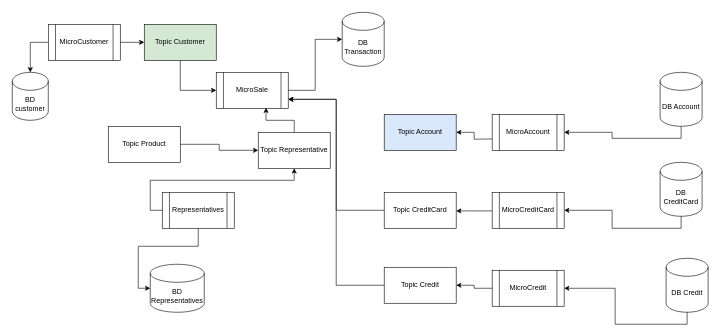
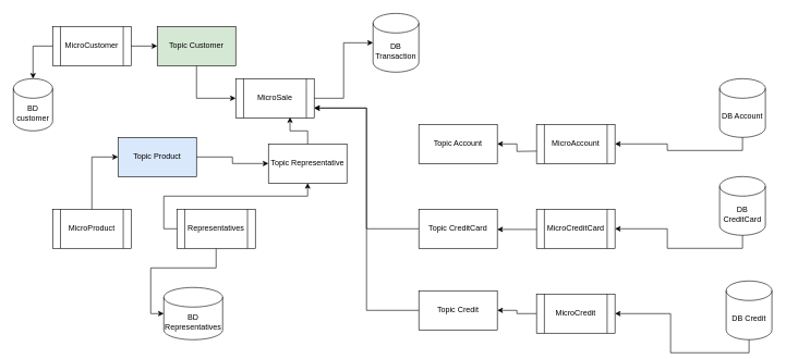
  <mxCell id="0" />
  <mxCell id="1" parent="0" />
  <mxCell id="2" value="MicroCustomer" style="shape=process;whiteSpace=wrap;html=1;backgroundOutline=1;" parent="1" vertex="1"><mxGeometry x="80" y="40" width="120" height="60" as="geometry" /></mxCell>
  <mxCell id="3" value="BD&lt;br&gt;customer" style="shape=cylinder3;whiteSpace=wrap;html=1;boundedLbl=1;backgroundOutline=1;size=15;" parent="1" vertex="1"><mxGeometry x="20" y="120" width="60" height="80" as="geometry" /></mxCell>
+ <mxCell id="4" value="MicroProduct" style="shape=process;whiteSpace=wrap;html=1;backgroundOutline=1;" parent="1" vertex="1"><mxGeometry x="80" y="320" width="120" height="60" as="geometry" /></mxCell>
  <mxCell id="5" style="edgeStyle=orthogonalEdgeStyle;rounded=0;orthogonalLoop=1;jettySize=auto;html=1;entryX=0;entryY=0.5;entryDx=0;entryDy=0;entryPerimeter=0;" parent="1" source="6" target="7" edge="1"><mxGeometry relative="1" as="geometry" /></mxCell>
  <mxCell id="6" value="MicroSale" style="shape=process;whiteSpace=wrap;html=1;backgroundOutline=1;" parent="1" vertex="1"><mxGeometry x="360" y="120" width="120" height="60" as="geometry" /></mxCell>
  <mxCell id="7" value="DB Transaction" style="shape=cylinder3;whiteSpace=wrap;html=1;boundedLbl=1;backgroundOutline=1;size=15;" parent="1" vertex="1"><mxGeometry x="570" y="20" width="70" height="90" as="geometry" /></mxCell>
  <mxCell id="8" value="BD&lt;br&gt;Representatives" style="shape=cylinder3;whiteSpace=wrap;html=1;boundedLbl=1;backgroundOutline=1;size=15;" parent="1" vertex="1"><mxGeometry x="250" y="440" width="90" height="80" as="geometry" /></mxCell>
  <mxCell id="9" style="edgeStyle=orthogonalEdgeStyle;rounded=0;orthogonalLoop=1;jettySize=auto;html=1;entryX=0;entryY=0.5;entryDx=0;entryDy=0;exitX=0.5;exitY=1;exitDx=0;exitDy=0;" parent="1" source="10" target="6" edge="1"><mxGeometry relative="1" as="geometry"><mxPoint x="340" y="130" as="sourcePoint" /><mxPoint x="340" y="35" as="targetPoint" /></mxGeometry></mxCell>
  <mxCell id="10" value="&lt;span&gt;Topic Customer&lt;/span&gt;" style="rounded=0;whiteSpace=wrap;html=1;fillColor=#d5e8d4;" parent="1" vertex="1"><mxGeometry x="240" y="40" width="120" height="60" as="geometry" /></mxCell>
  <mxCell id="11" style="edgeStyle=orthogonalEdgeStyle;rounded=0;orthogonalLoop=1;jettySize=auto;html=1;entryX=0;entryY=0.5;entryDx=0;entryDy=0;" parent="1" source="2" target="10" edge="1"><mxGeometry relative="1" as="geometry"><mxPoint x="295" y="90" as="sourcePoint" /><mxPoint x="245" y="0" as="targetPoint" /></mxGeometry></mxCell>
- <mxCell id="12" value="&lt;span&gt;Topic Product&lt;/span&gt;" style="rounded=0;whiteSpace=wrap;html=1;" parent="1" vertex="1"><mxGeometry x="180" y="210" width="120" height="60" as="geometry" /></mxCell>
+ <mxCell id="12" value="&lt;span&gt;Topic Product&lt;/span&gt;" style="rounded=0;whiteSpace=wrap;html=1;fillColor=#dae8fc;" parent="1" vertex="1"><mxGeometry x="180" y="210" width="120" height="60" as="geometry" /></mxCell>
+ <mxCell id="13" style="edgeStyle=orthogonalEdgeStyle;rounded=0;orthogonalLoop=1;jettySize=auto;html=1;entryX=0;entryY=0.5;entryDx=0;entryDy=0;exitX=0.5;exitY=0;exitDx=0;exitDy=0;" parent="1" source="4" target="12" edge="1"><mxGeometry relative="1" as="geometry"><mxPoint x="180" y="240" as="sourcePoint" /><mxPoint x="290" y="240" as="targetPoint" /></mxGeometry></mxCell>
  <mxCell id="14" style="edgeStyle=orthogonalEdgeStyle;rounded=0;orthogonalLoop=1;jettySize=auto;html=1;exitX=1;exitY=0.5;exitDx=0;exitDy=0;" parent="1" source="12" target="17" edge="1"><mxGeometry relative="1" as="geometry"><mxPoint x="420" y="240" as="sourcePoint" /><mxPoint x="490" y="190" as="targetPoint" /></mxGeometry></mxCell>
  <mxCell id="15" style="edgeStyle=orthogonalEdgeStyle;rounded=0;orthogonalLoop=1;jettySize=auto;html=1;entryX=0;entryY=0.5;entryDx=0;entryDy=0;entryPerimeter=0;" parent="1" source="16" target="8" edge="1"><mxGeometry relative="1" as="geometry" /></mxCell>
  <mxCell id="16" value="Representatives" style="shape=process;whiteSpace=wrap;html=1;backgroundOutline=1;" parent="1" vertex="1"><mxGeometry x="270" y="320" width="120" height="60" as="geometry" /></mxCell>
- <mxCell id="17" value="&lt;span&gt;Topic Representative&lt;/span&gt;" style="rounded=0;whiteSpace=wrap;html=1;" parent="1" vertex="1"><mxGeometry x="430" y="220" width="120" height="60" as="geometry" /></mxCell>
+ <mxCell id="17" value="&lt;span&gt;Topic Representative&lt;/span&gt;" style="rounded=0;whiteSpace=wrap;html=1;" parent="1" vertex="1"><mxGeometry x="410" y="220" width="120" height="60" as="geometry" /></mxCell>
  <mxCell id="18" style="edgeStyle=orthogonalEdgeStyle;rounded=0;orthogonalLoop=1;jettySize=auto;html=1;exitX=0;exitY=0.5;exitDx=0;exitDy=0;entryX=0.5;entryY=1;entryDx=0;entryDy=0;" parent="1" source="16" target="17" edge="1"><mxGeometry relative="1" as="geometry"><mxPoint x="760" y="340" as="sourcePoint" /><mxPoint x="680" y="300" as="targetPoint" /></mxGeometry></mxCell>
  <mxCell id="19" style="edgeStyle=orthogonalEdgeStyle;rounded=0;orthogonalLoop=1;jettySize=auto;html=1;exitX=0.5;exitY=0;exitDx=0;exitDy=0;entryX=0.692;entryY=0.983;entryDx=0;entryDy=0;entryPerimeter=0;" parent="1" source="17" target="6" edge="1"><mxGeometry relative="1" as="geometry"><mxPoint x="810" y="230" as="sourcePoint" /><mxPoint x="490" y="240" as="targetPoint" /></mxGeometry></mxCell>
  <mxCell id="20" style="edgeStyle=orthogonalEdgeStyle;rounded=0;orthogonalLoop=1;jettySize=auto;html=1;entryX=0.5;entryY=0;entryDx=0;entryDy=0;entryPerimeter=0;exitX=0;exitY=0.5;exitDx=0;exitDy=0;" parent="1" source="2" target="3" edge="1"><mxGeometry relative="1" as="geometry"><mxPoint x="140" y="30" as="sourcePoint" /><mxPoint x="230" y="-62.5" as="targetPoint" /><Array as="points"><mxPoint x="50" y="70" /></Array></mxGeometry></mxCell>
  <mxCell id="21" value="MicroAccount" style="shape=process;whiteSpace=wrap;html=1;backgroundOutline=1;" vertex="1" parent="1"><mxGeometry x="820" y="190" width="120" height="60" as="geometry" /></mxCell>
  <mxCell id="22" value="DB Account" style="shape=cylinder3;whiteSpace=wrap;html=1;boundedLbl=1;backgroundOutline=1;size=15;" vertex="1" parent="1"><mxGeometry x="1100" y="120" width="70" height="90" as="geometry" /></mxCell>
  <mxCell id="23" style="edgeStyle=orthogonalEdgeStyle;rounded=0;orthogonalLoop=1;jettySize=auto;html=1;exitX=0.5;exitY=1;exitDx=0;exitDy=0;entryX=1;entryY=0.5;entryDx=0;entryDy=0;exitPerimeter=0;" edge="1" parent="1" source="22" target="21"><mxGeometry relative="1" as="geometry"><mxPoint x="1028.5" y="240.51" as="sourcePoint" /><mxPoint x="1001.54" y="199.49" as="targetPoint" /></mxGeometry></mxCell>
  <mxCell id="24" value="MicroCreditCard" style="shape=process;whiteSpace=wrap;html=1;backgroundOutline=1;" vertex="1" parent="1"><mxGeometry x="820" y="320" width="120" height="60" as="geometry" /></mxCell>
  <mxCell id="25" value="DB CreditCard" style="shape=cylinder3;whiteSpace=wrap;html=1;boundedLbl=1;backgroundOutline=1;size=15;" vertex="1" parent="1"><mxGeometry x="1100" y="270" width="70" height="90" as="geometry" /></mxCell>
  <mxCell id="26" style="edgeStyle=orthogonalEdgeStyle;rounded=0;orthogonalLoop=1;jettySize=auto;html=1;exitX=0.5;exitY=1;exitDx=0;exitDy=0;entryX=1;entryY=0.5;entryDx=0;entryDy=0;exitPerimeter=0;" edge="1" parent="1" source="25" target="24"><mxGeometry relative="1" as="geometry"><mxPoint x="1028.5" y="370.51" as="sourcePoint" /><mxPoint x="1001.54" y="329.49" as="targetPoint" /></mxGeometry></mxCell>
  <mxCell id="27" style="edgeStyle=orthogonalEdgeStyle;rounded=0;orthogonalLoop=1;jettySize=auto;html=1;" edge="1" parent="1" source="28" target="35"><mxGeometry relative="1" as="geometry" /></mxCell>
  <mxCell id="28" value="MicroCredit" style="shape=process;whiteSpace=wrap;html=1;backgroundOutline=1;" vertex="1" parent="1"><mxGeometry x="820" y="450" width="120" height="60" as="geometry" /></mxCell>
  <mxCell id="29" value="DB Credit" style="shape=cylinder3;whiteSpace=wrap;html=1;boundedLbl=1;backgroundOutline=1;size=15;" vertex="1" parent="1"><mxGeometry x="1110" y="430" width="70" height="90" as="geometry" /></mxCell>
  <mxCell id="30" style="edgeStyle=orthogonalEdgeStyle;rounded=0;orthogonalLoop=1;jettySize=auto;html=1;exitX=0.5;exitY=1;exitDx=0;exitDy=0;entryX=1;entryY=0.5;entryDx=0;entryDy=0;exitPerimeter=0;" edge="1" parent="1" source="29" target="28"><mxGeometry relative="1" as="geometry"><mxPoint x="1048.5" y="490.51" as="sourcePoint" /><mxPoint x="1021.54" y="449.49" as="targetPoint" /></mxGeometry></mxCell>
- <mxCell id="31" value="&lt;span&gt;Topic Account&lt;/span&gt;" style="rounded=0;whiteSpace=wrap;html=1;fillColor=#dae8fc;" vertex="1" parent="1"><mxGeometry x="640" y="190" width="120" height="60" as="geometry" /></mxCell>
+ <mxCell id="31" value="&lt;span&gt;Topic Account&lt;/span&gt;" style="rounded=0;whiteSpace=wrap;html=1;" vertex="1" parent="1"><mxGeometry x="640" y="190" width="120" height="60" as="geometry" /></mxCell>
  <mxCell id="32" style="edgeStyle=orthogonalEdgeStyle;rounded=0;orthogonalLoop=1;jettySize=auto;html=1;entryX=1;entryY=0.75;entryDx=0;entryDy=0;" edge="1" parent="1" source="33" target="6"><mxGeometry relative="1" as="geometry" /></mxCell>
  <mxCell id="33" value="&lt;span&gt;Topic CreditCard&lt;/span&gt;" style="rounded=0;whiteSpace=wrap;html=1;" vertex="1" parent="1"><mxGeometry x="640" y="320" width="120" height="60" as="geometry" /></mxCell>
  <mxCell id="34" style="edgeStyle=orthogonalEdgeStyle;rounded=0;orthogonalLoop=1;jettySize=auto;html=1;entryX=1;entryY=0.75;entryDx=0;entryDy=0;" edge="1" parent="1" source="35" target="6"><mxGeometry relative="1" as="geometry" /></mxCell>
  <mxCell id="35" value="&lt;span&gt;Topic Credit&lt;/span&gt;" style="rounded=0;whiteSpace=wrap;html=1;" vertex="1" parent="1"><mxGeometry x="640" y="445" width="120" height="60" as="geometry" /></mxCell>
  <mxCell id="36" style="edgeStyle=orthogonalEdgeStyle;rounded=0;orthogonalLoop=1;jettySize=auto;html=1;exitX=0.5;exitY=0;exitDx=0;exitDy=0;entryX=1;entryY=0.5;entryDx=0;entryDy=0;" edge="1" parent="1" target="31"><mxGeometry relative="1" as="geometry"><mxPoint x="820" y="231.02" as="sourcePoint" /><mxPoint x="793.04" y="190" as="targetPoint" /></mxGeometry></mxCell>
  <mxCell id="37" style="edgeStyle=orthogonalEdgeStyle;rounded=0;orthogonalLoop=1;jettySize=auto;html=1;exitX=0.5;exitY=0;exitDx=0;exitDy=0;" edge="1" parent="1"><mxGeometry relative="1" as="geometry"><mxPoint x="820" y="351.02" as="sourcePoint" /><mxPoint x="760" y="351" as="targetPoint" /></mxGeometry></mxCell>
